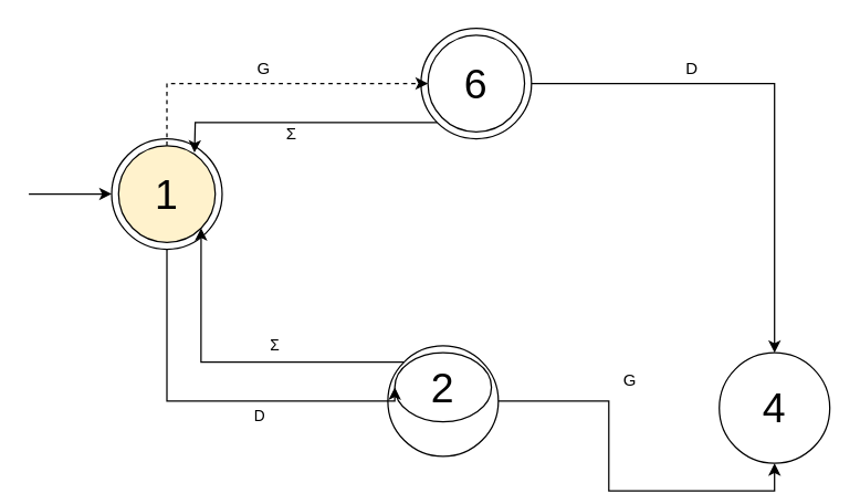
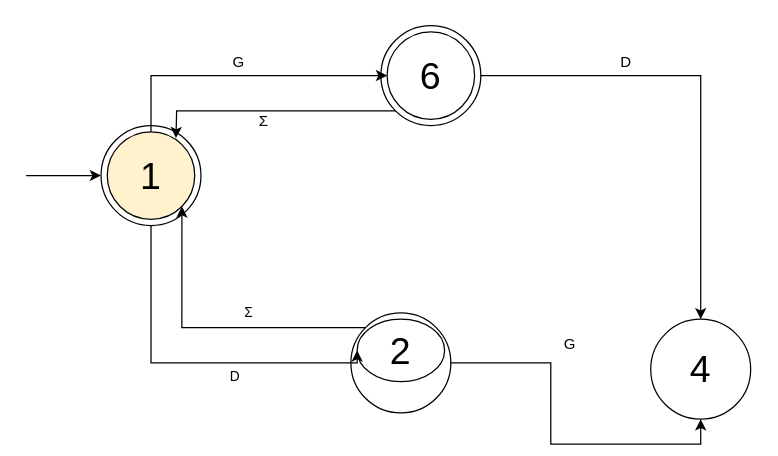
  <mxCell id="0" />
  <mxCell id="1" parent="0" />
  <mxCell id="2" value="" style="group" vertex="1" connectable="0" parent="1"><mxGeometry x="80" y="100" width="80" height="80" as="geometry" /></mxCell>
  <mxCell id="3" value="" style="ellipse;whiteSpace=wrap;html=1;aspect=fixed;" vertex="1" parent="2"><mxGeometry width="80" height="80" as="geometry" /></mxCell>
  <mxCell id="4" value="&lt;font style=&quot;font-size: 30px;&quot;&gt;1&lt;/font&gt;" style="ellipse;whiteSpace=wrap;html=1;aspect=fixed;fillColor=#fff2cc;" vertex="1" parent="2"><mxGeometry x="5" y="5" width="70" height="70" as="geometry" /></mxCell>
  <mxCell id="5" value="" style="group" vertex="1" connectable="0" parent="1"><mxGeometry x="304" y="20" width="80" height="80" as="geometry" /></mxCell>
  <mxCell id="6" value="" style="ellipse;whiteSpace=wrap;html=1;aspect=fixed;" vertex="1" parent="5"><mxGeometry width="80" height="80" as="geometry" /></mxCell>
  <mxCell id="7" value="&lt;font style=&quot;font-size: 30px;&quot;&gt;6&lt;/font&gt;" style="ellipse;whiteSpace=wrap;html=1;aspect=fixed;" vertex="1" parent="5"><mxGeometry x="5" y="5" width="70" height="70" as="geometry" /></mxCell>
  <mxCell id="8" value="" style="group" vertex="1" connectable="0" parent="1"><mxGeometry x="280" y="250" width="80" height="80" as="geometry" /></mxCell>
  <mxCell id="9" value="" style="ellipse;whiteSpace=wrap;html=1;aspect=fixed;" vertex="1" parent="8"><mxGeometry width="80" height="80" as="geometry" /></mxCell>
  <mxCell id="10" value="&lt;font style=&quot;font-size: 30px;&quot;&gt;2&lt;/font&gt;" style="ellipse;whiteSpace=wrap;html=1;aspect=fixed;" vertex="1" parent="8"><mxGeometry x="5" y="5" width="70" height="50" as="geometry" /></mxCell>
  <mxCell id="11" value="&lt;font style=&quot;font-size: 30px;&quot;&gt;4&lt;/font&gt;" style="ellipse;whiteSpace=wrap;html=1;aspect=fixed;" vertex="1" parent="1"><mxGeometry x="520" y="255" width="80" height="80" as="geometry" /></mxCell>
- <mxCell id="12" style="edgeStyle=orthogonalEdgeStyle;rounded=0;orthogonalLoop=1;jettySize=auto;html=1;entryX=0;entryY=0.5;entryDx=0;entryDy=0;dashed=1;" edge="1" parent="1" source="4" target="7"><mxGeometry relative="1" as="geometry"><Array as="points"><mxPoint x="120" y="60" /><mxPoint x="305" y="60" /></Array></mxGeometry></mxCell>
+ <mxCell id="12" style="edgeStyle=orthogonalEdgeStyle;rounded=0;orthogonalLoop=1;jettySize=auto;html=1;entryX=0;entryY=0.5;entryDx=0;entryDy=0;" edge="1" parent="1" source="4" target="7"><mxGeometry relative="1" as="geometry"><Array as="points"><mxPoint x="120" y="60" /><mxPoint x="305" y="60" /></Array></mxGeometry></mxCell>
  <mxCell id="13" style="edgeStyle=orthogonalEdgeStyle;rounded=0;orthogonalLoop=1;jettySize=auto;html=1;entryX=0;entryY=0.5;entryDx=0;entryDy=0;" edge="1" parent="1" source="3" target="10"><mxGeometry relative="1" as="geometry"><Array as="points"><mxPoint x="120" y="290" /></Array></mxGeometry></mxCell>
  <mxCell id="14" value="D" style="edgeLabel;html=1;align=center;verticalAlign=middle;resizable=0;points=[];" vertex="1" connectable="0" parent="13"><mxGeometry x="0.237" y="-1" relative="1" as="geometry"><mxPoint y="9" as="offset" /></mxGeometry></mxCell>
  <mxCell id="15" value="G" style="text;html=1;align=center;verticalAlign=middle;resizable=0;points=[];autosize=1;strokeColor=none;fillColor=none;" vertex="1" parent="1"><mxGeometry x="175" y="35" width="30" height="30" as="geometry" /></mxCell>
  <mxCell id="16" style="edgeStyle=orthogonalEdgeStyle;rounded=0;orthogonalLoop=1;jettySize=auto;html=1;exitX=0;exitY=0;exitDx=0;exitDy=0;entryX=1;entryY=1;entryDx=0;entryDy=0;" edge="1" parent="1" source="9" target="4"><mxGeometry relative="1" as="geometry" /></mxCell>
  <mxCell id="17" value="Σ" style="edgeLabel;html=1;align=center;verticalAlign=middle;resizable=0;points=[];" vertex="1" connectable="0" parent="16"><mxGeometry x="-0.231" y="-3" relative="1" as="geometry"><mxPoint y="-9" as="offset" /></mxGeometry></mxCell>
  <mxCell id="18" style="edgeStyle=orthogonalEdgeStyle;rounded=0;orthogonalLoop=1;jettySize=auto;html=1;exitX=0;exitY=1;exitDx=0;exitDy=0;" edge="1" parent="1" source="6"><mxGeometry relative="1" as="geometry"><mxPoint x="140" y="110" as="targetPoint" /></mxGeometry></mxCell>
  <mxCell id="19" value="Σ" style="text;html=1;align=center;verticalAlign=middle;resizable=0;points=[];autosize=1;strokeColor=none;fillColor=none;" vertex="1" parent="1"><mxGeometry x="195" y="82" width="30" height="30" as="geometry" /></mxCell>
  <mxCell id="20" style="edgeStyle=orthogonalEdgeStyle;rounded=0;orthogonalLoop=1;jettySize=auto;html=1;exitX=1;exitY=0.5;exitDx=0;exitDy=0;" edge="1" parent="1" source="6" target="11"><mxGeometry relative="1" as="geometry" /></mxCell>
  <mxCell id="21" value="D" style="text;html=1;align=center;verticalAlign=middle;resizable=0;points=[];autosize=1;strokeColor=none;fillColor=none;" vertex="1" parent="1"><mxGeometry x="485" y="35" width="30" height="30" as="geometry" /></mxCell>
  <mxCell id="22" style="edgeStyle=orthogonalEdgeStyle;rounded=0;orthogonalLoop=1;jettySize=auto;html=1;entryX=0.5;entryY=1;entryDx=0;entryDy=0;" edge="1" parent="1" source="9" target="11"><mxGeometry relative="1" as="geometry" /></mxCell>
  <mxCell id="23" value="G" style="text;html=1;align=center;verticalAlign=middle;resizable=0;points=[];autosize=1;strokeColor=none;fillColor=none;" vertex="1" parent="1"><mxGeometry x="440" y="260" width="30" height="30" as="geometry" /></mxCell>
  <mxCell id="24" value="" style="endArrow=classic;html=1;rounded=0;fontSize=30;" edge="1" parent="1"><mxGeometry width="50" height="50" relative="1" as="geometry"><mxPoint x="20" y="140" as="sourcePoint" /><mxPoint x="80" y="140" as="targetPoint" /></mxGeometry></mxCell>
